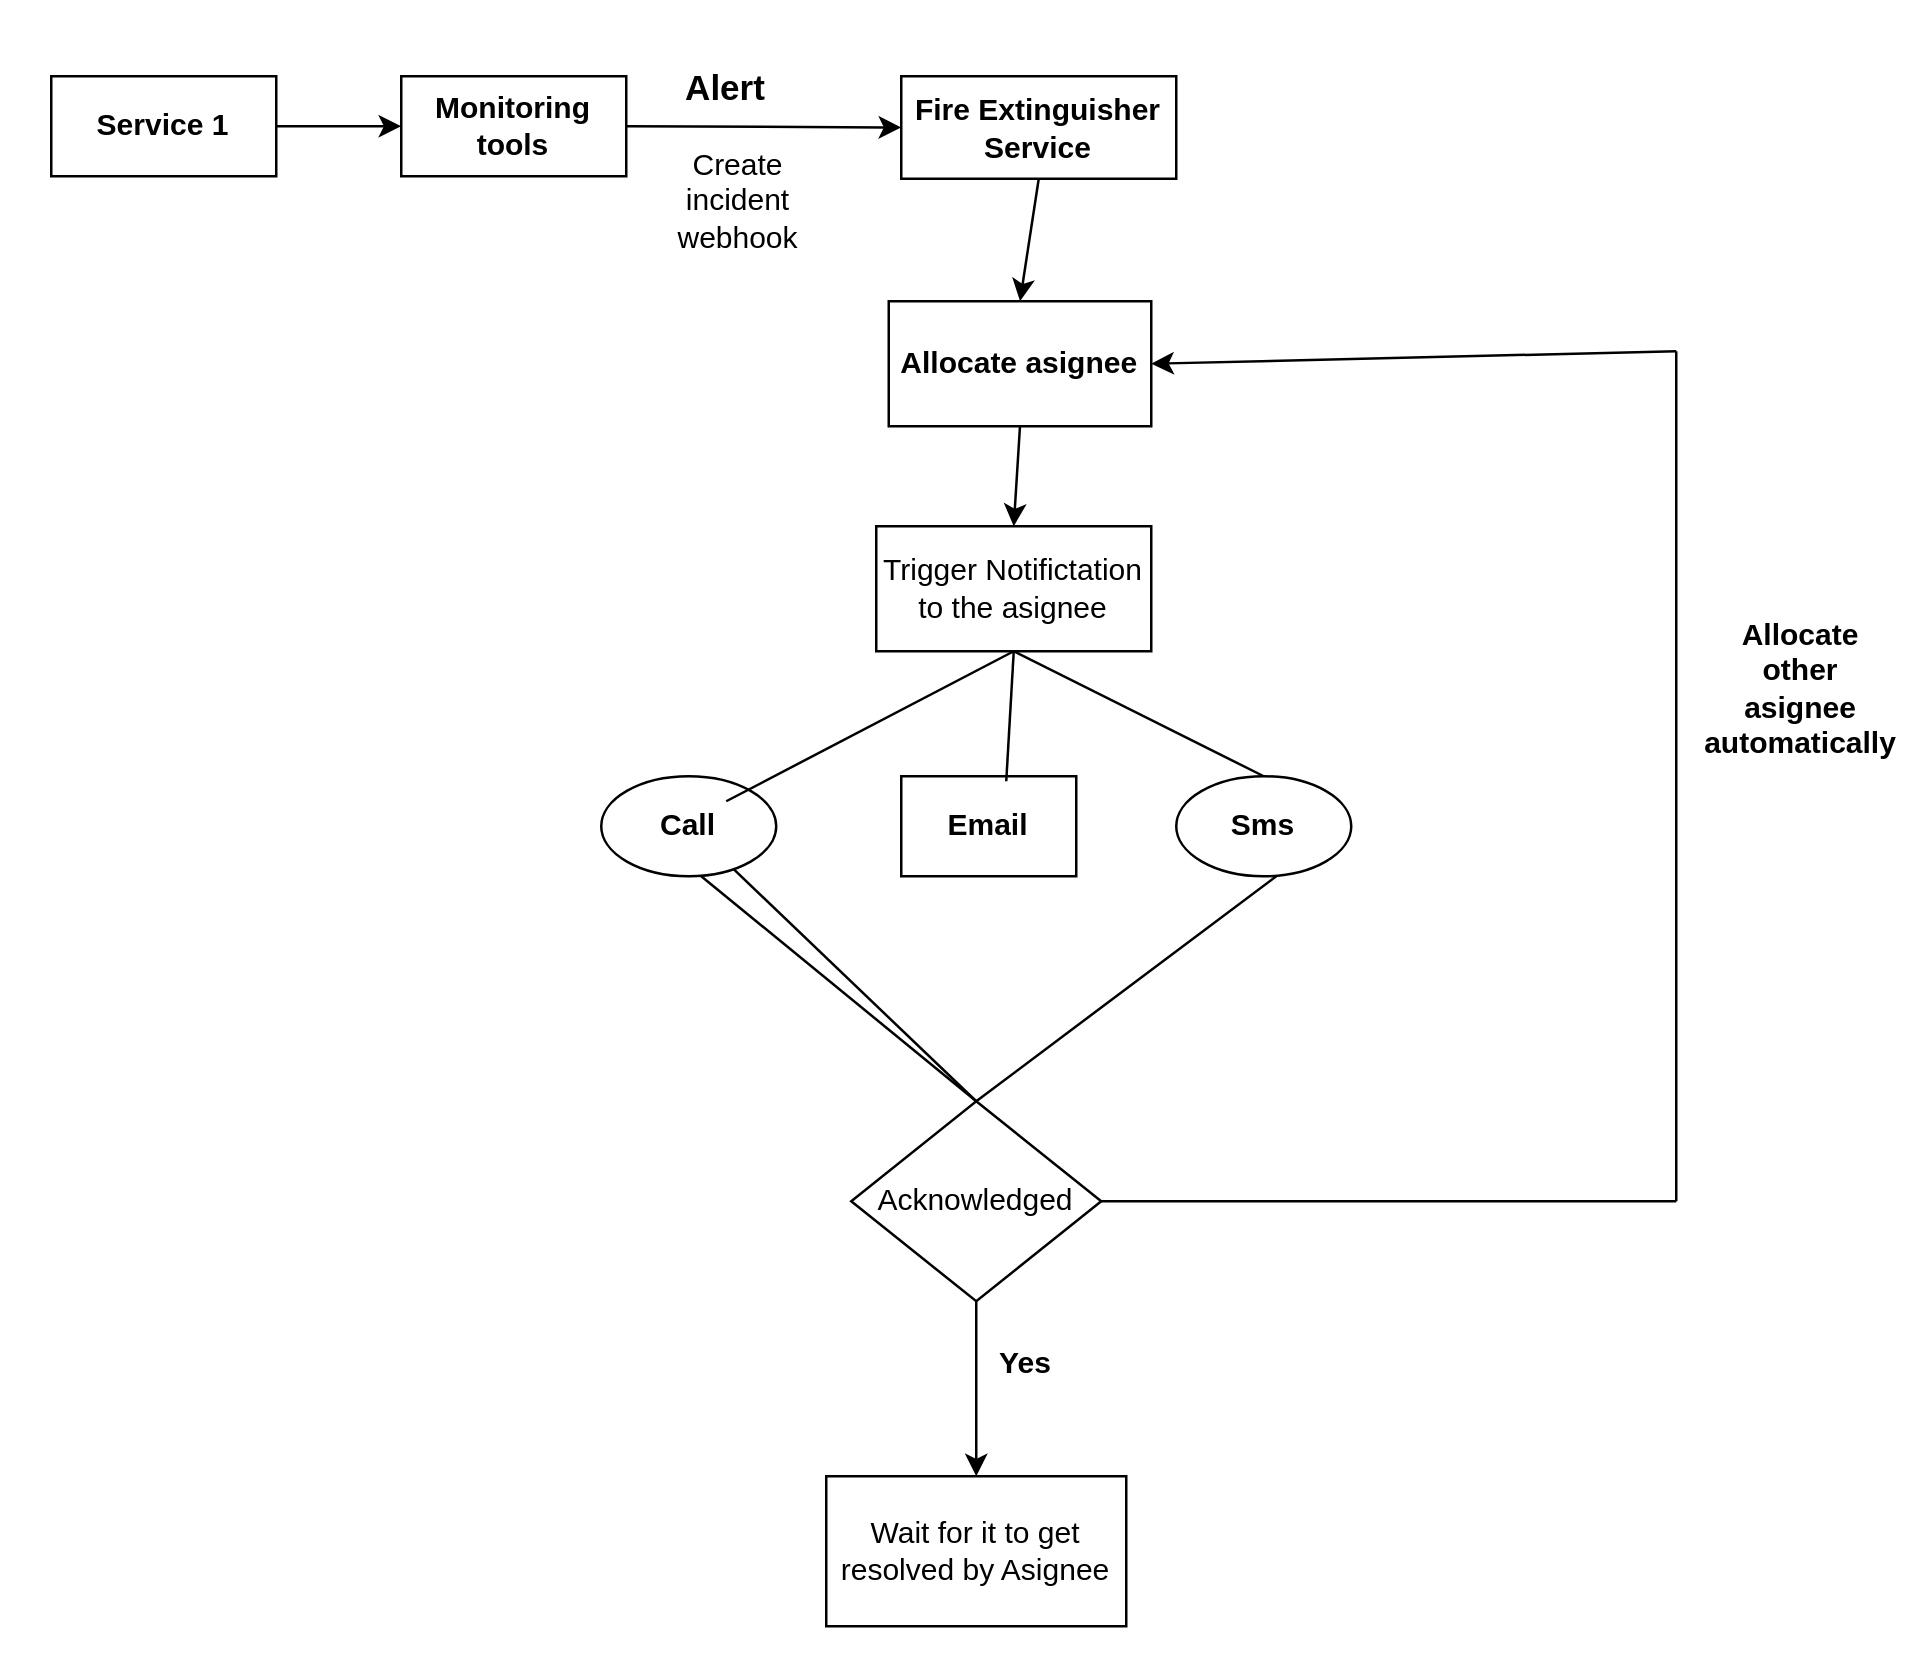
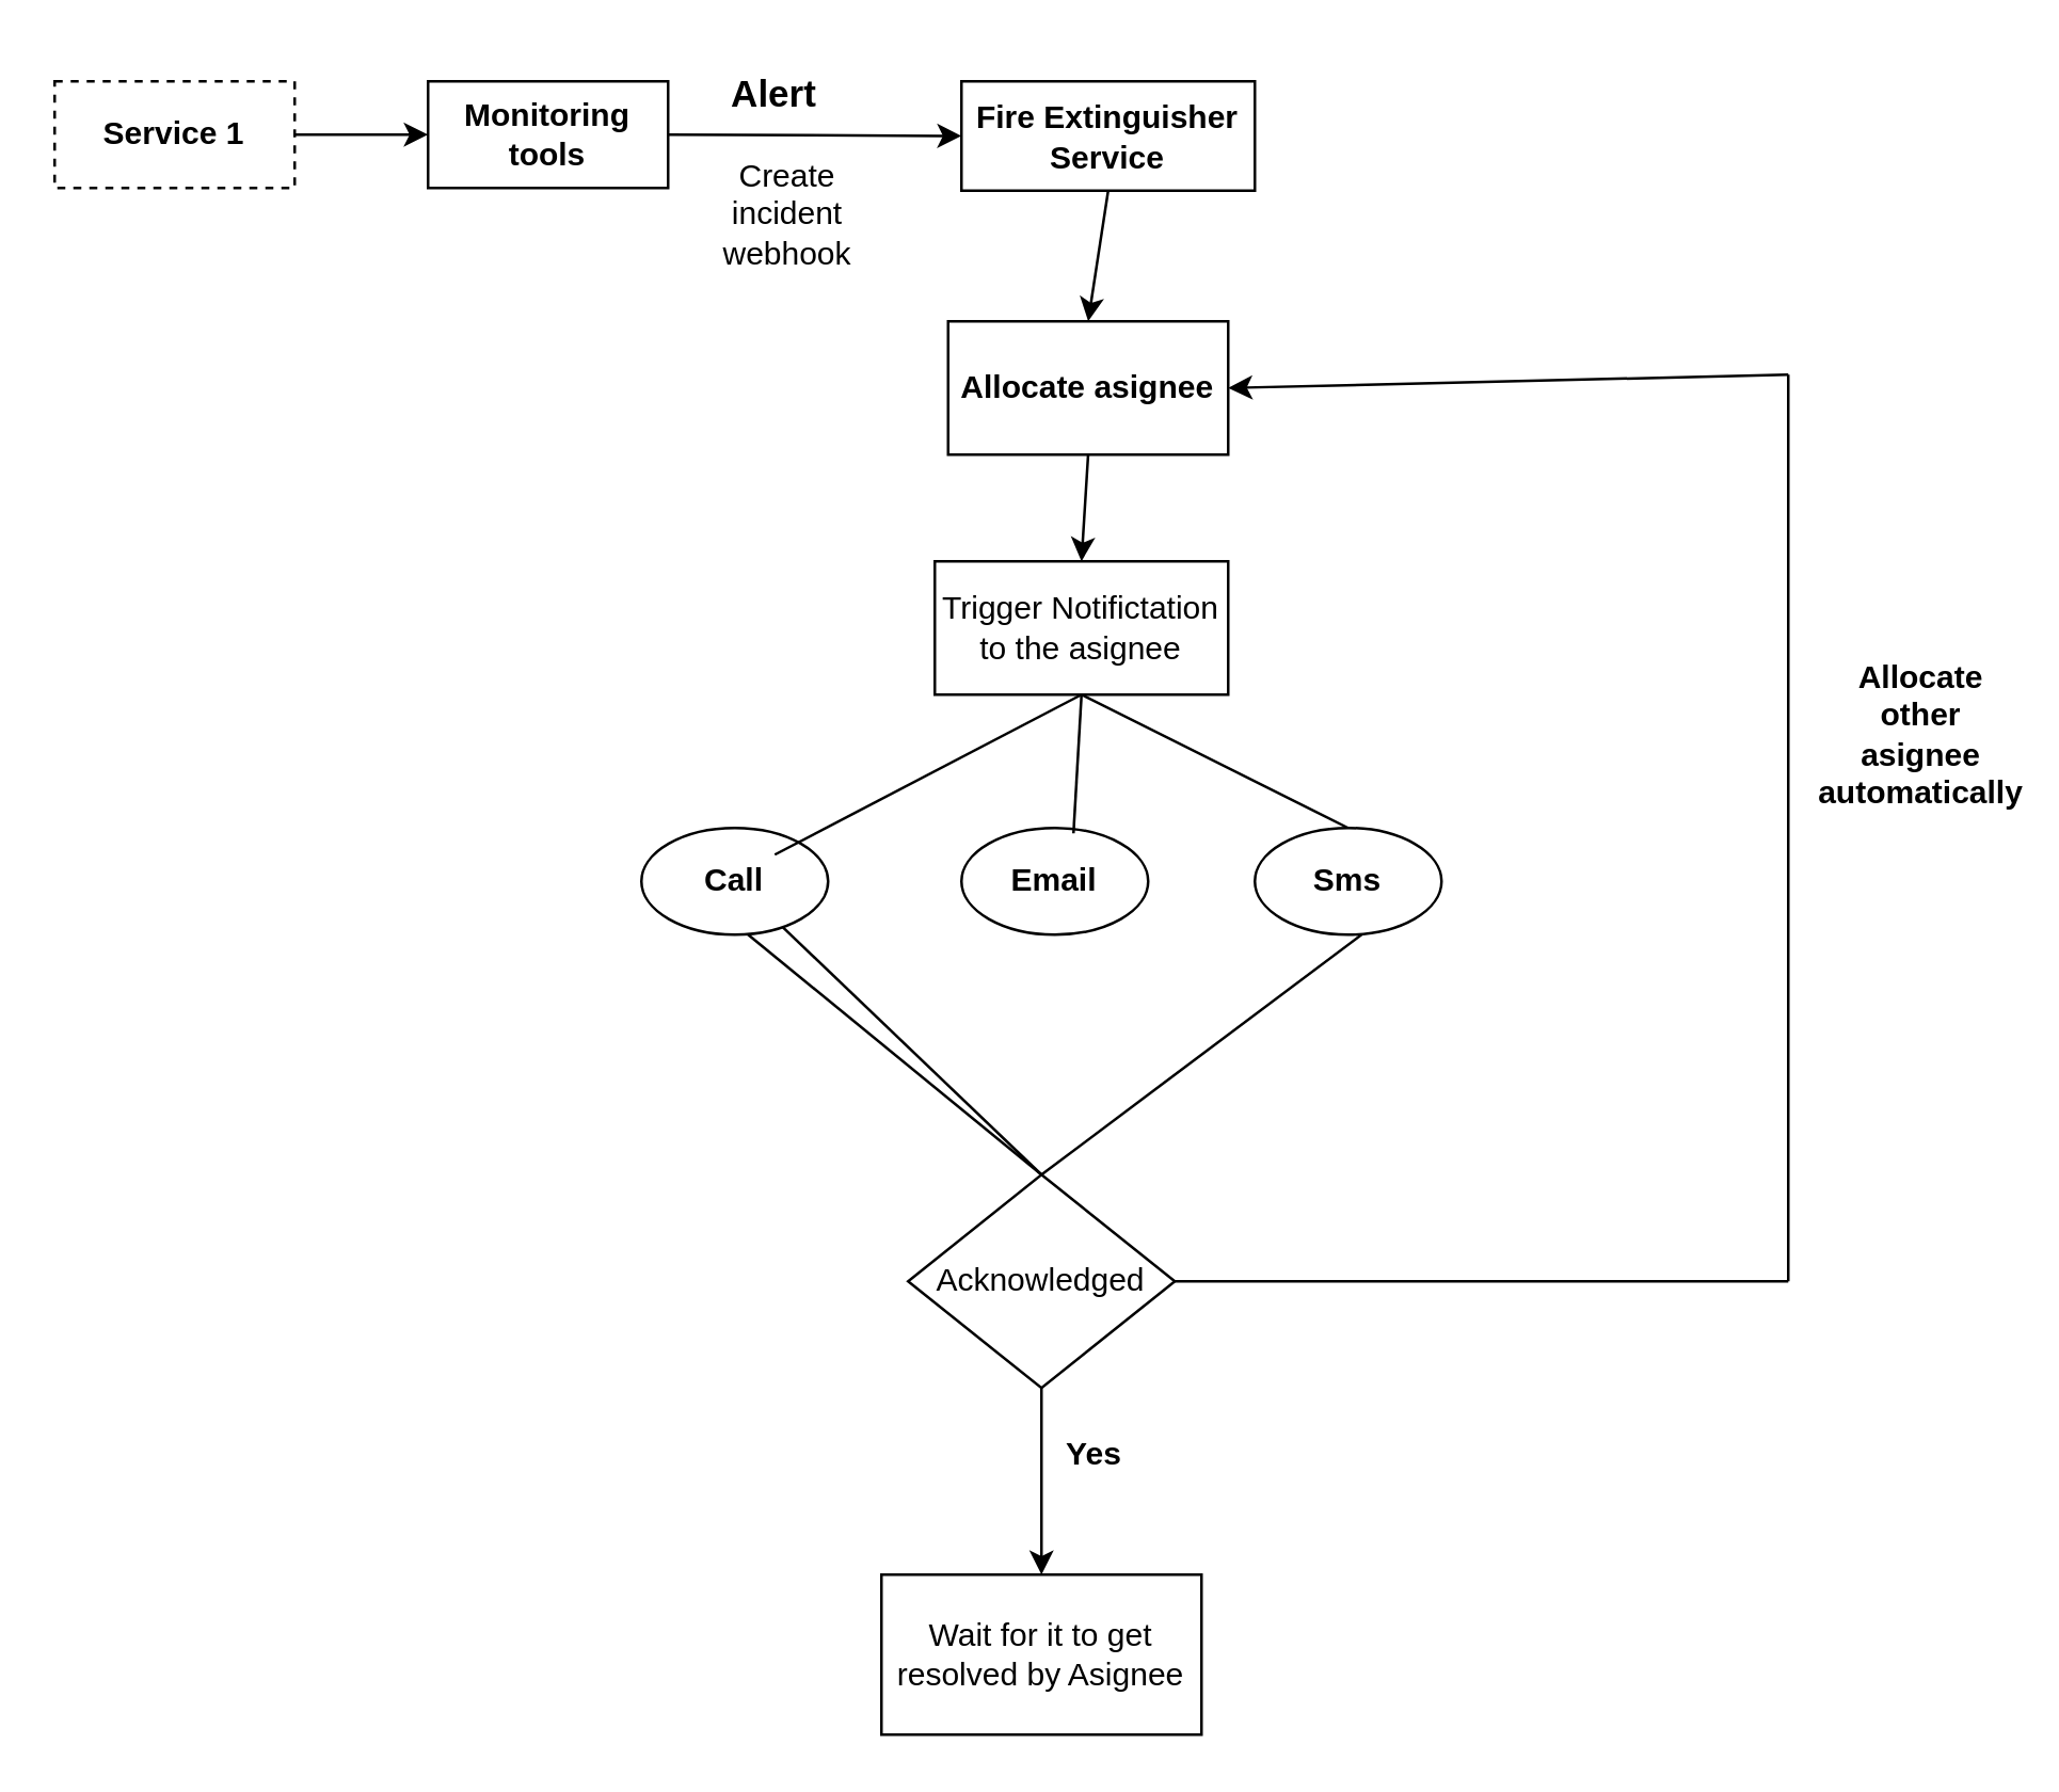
  <mxCell id="0" />
  <mxCell id="1" parent="0" />
- <mxCell id="2" value="&lt;b&gt;Service 1&lt;/b&gt;" style="rounded=0;whiteSpace=wrap;html=1;" vertex="1" parent="1"><mxGeometry x="20" y="30" width="90" height="40" as="geometry" /></mxCell>
+ <mxCell id="2" value="&lt;b&gt;Service 1&lt;/b&gt;" style="rounded=0;whiteSpace=wrap;html=1;dashed=1;" vertex="1" parent="1"><mxGeometry x="20" y="30" width="90" height="40" as="geometry" /></mxCell>
  <mxCell id="3" value="" style="endArrow=classic;html=1;rounded=0;exitX=1;exitY=0.5;exitDx=0;exitDy=0;" edge="1" parent="1" source="2"><mxGeometry width="50" height="50" relative="1" as="geometry"><mxPoint x="390" y="230" as="sourcePoint" /><mxPoint x="160" y="50" as="targetPoint" /><Array as="points" /></mxGeometry></mxCell>
  <mxCell id="4" value="&lt;b&gt;Monitoring tools&lt;/b&gt;" style="rounded=0;whiteSpace=wrap;html=1;" vertex="1" parent="1"><mxGeometry x="160" y="30" width="90" height="40" as="geometry" /></mxCell>
  <mxCell id="5" value="" style="endArrow=classic;html=1;rounded=0;exitX=1;exitY=0.5;exitDx=0;exitDy=0;entryX=0;entryY=0.5;entryDx=0;entryDy=0;" edge="1" parent="1" source="4" target="6"><mxGeometry width="50" height="50" relative="1" as="geometry"><mxPoint x="360" y="110" as="sourcePoint" /><mxPoint x="330" y="50" as="targetPoint" /></mxGeometry></mxCell>
  <mxCell id="6" value="&lt;b&gt;Fire Extinguisher Service&lt;/b&gt;" style="rounded=0;whiteSpace=wrap;html=1;" vertex="1" parent="1"><mxGeometry x="360" y="30" width="110" height="41" as="geometry" /></mxCell>
  <mxCell id="7" value="&lt;b&gt;&lt;font style=&quot;font-size: 14px;&quot;&gt;Alert&lt;/font&gt;&lt;/b&gt;" style="text;html=1;strokeColor=none;fillColor=none;align=center;verticalAlign=middle;whiteSpace=wrap;rounded=0;" vertex="1" parent="1"><mxGeometry x="260" y="20" width="60" height="30" as="geometry" /></mxCell>
  <mxCell id="8" value="Create incident webhook" style="text;html=1;strokeColor=none;fillColor=none;align=center;verticalAlign=middle;whiteSpace=wrap;rounded=0;" vertex="1" parent="1"><mxGeometry x="270" y="70" width="50" height="20" as="geometry" /></mxCell>
  <mxCell id="9" value="&lt;b&gt;Allocate asignee&lt;/b&gt;" style="rounded=0;whiteSpace=wrap;html=1;" vertex="1" parent="1"><mxGeometry x="355" y="120" width="105" height="50" as="geometry" /></mxCell>
  <mxCell id="10" value="Trigger Notifictation to the asignee" style="rounded=0;whiteSpace=wrap;html=1;" vertex="1" parent="1"><mxGeometry x="350" y="210" width="110" height="50" as="geometry" /></mxCell>
  <mxCell id="11" value="&lt;b&gt;Call&lt;/b&gt;" style="ellipse;whiteSpace=wrap;html=1;" vertex="1" parent="1"><mxGeometry x="240" y="310" width="70" height="40" as="geometry" /></mxCell>
- <mxCell id="12" value="&lt;b&gt;Email&lt;/b&gt;" style="whiteSpace=wrap;html=1;rounded=0;" vertex="1" parent="1"><mxGeometry x="360" y="310" width="70" height="40" as="geometry" /></mxCell>
+ <mxCell id="12" value="&lt;b&gt;Email&lt;/b&gt;" style="ellipse;whiteSpace=wrap;html=1;" vertex="1" parent="1"><mxGeometry x="360" y="310" width="70" height="40" as="geometry" /></mxCell>
  <mxCell id="13" value="&lt;b&gt;Sms&lt;/b&gt;" style="ellipse;whiteSpace=wrap;html=1;" vertex="1" parent="1"><mxGeometry x="470" y="310" width="70" height="40" as="geometry" /></mxCell>
  <mxCell id="14" value="" style="endArrow=none;html=1;rounded=0;entryX=0.5;entryY=1;entryDx=0;entryDy=0;" edge="1" parent="1" target="10"><mxGeometry width="50" height="50" relative="1" as="geometry"><mxPoint x="290" y="320" as="sourcePoint" /><mxPoint x="350" y="260" as="targetPoint" /></mxGeometry></mxCell>
  <mxCell id="15" value="" style="endArrow=none;html=1;rounded=0;entryX=0.5;entryY=1;entryDx=0;entryDy=0;exitX=0.6;exitY=0.05;exitDx=0;exitDy=0;exitPerimeter=0;" edge="1" parent="1" source="12" target="10"><mxGeometry width="50" height="50" relative="1" as="geometry"><mxPoint x="365" y="320" as="sourcePoint" /><mxPoint x="415" y="270" as="targetPoint" /></mxGeometry></mxCell>
  <mxCell id="16" value="" style="endArrow=none;html=1;rounded=0;exitX=0.5;exitY=1;exitDx=0;exitDy=0;entryX=0.5;entryY=0;entryDx=0;entryDy=0;" edge="1" parent="1" source="10" target="13"><mxGeometry width="50" height="50" relative="1" as="geometry"><mxPoint x="450" y="320" as="sourcePoint" /><mxPoint x="500" y="270" as="targetPoint" /></mxGeometry></mxCell>
  <mxCell id="17" value="" style="endArrow=classic;html=1;rounded=0;exitX=0.5;exitY=1;exitDx=0;exitDy=0;entryX=0.5;entryY=0;entryDx=0;entryDy=0;" edge="1" parent="1" source="9" target="10"><mxGeometry width="50" height="50" relative="1" as="geometry"><mxPoint x="390" y="230" as="sourcePoint" /><mxPoint x="408" y="190" as="targetPoint" /></mxGeometry></mxCell>
  <mxCell id="18" value="" style="endArrow=classic;html=1;rounded=0;entryX=0.5;entryY=0;entryDx=0;entryDy=0;exitX=0.5;exitY=1;exitDx=0;exitDy=0;" edge="1" parent="1" source="6" target="9"><mxGeometry width="50" height="50" relative="1" as="geometry"><mxPoint x="380" y="120" as="sourcePoint" /><mxPoint x="430" y="70" as="targetPoint" /></mxGeometry></mxCell>
  <mxCell id="19" value="" style="endArrow=none;html=1;rounded=0;exitX=0.5;exitY=0;exitDx=0;exitDy=0;" edge="1" parent="1" source="22"><mxGeometry width="50" height="50" relative="1" as="geometry"><mxPoint x="390" y="440" as="sourcePoint" /><mxPoint x="510" y="350" as="targetPoint" /></mxGeometry></mxCell>
  <mxCell id="20" value="" style="endArrow=none;html=1;rounded=0;exitX=0.5;exitY=0;exitDx=0;exitDy=0;" edge="1" parent="1" source="22" target="11"><mxGeometry width="50" height="50" relative="1" as="geometry"><mxPoint x="380" y="440" as="sourcePoint" /><mxPoint x="405" y="340" as="targetPoint" /></mxGeometry></mxCell>
  <mxCell id="21" value="" style="endArrow=none;html=1;rounded=0;entryX=0.5;entryY=0;entryDx=0;entryDy=0;" edge="1" parent="1" target="22"><mxGeometry width="50" height="50" relative="1" as="geometry"><mxPoint x="280" y="350" as="sourcePoint" /><mxPoint x="370" y="440" as="targetPoint" /></mxGeometry></mxCell>
  <mxCell id="22" value="Acknowledged" style="rhombus;whiteSpace=wrap;html=1;" vertex="1" parent="1"><mxGeometry x="340" y="440" width="100" height="80" as="geometry" /></mxCell>
  <mxCell id="23" value="" style="endArrow=classic;html=1;rounded=0;exitX=0.5;exitY=1;exitDx=0;exitDy=0;" edge="1" parent="1" source="22"><mxGeometry width="50" height="50" relative="1" as="geometry"><mxPoint x="390" y="540" as="sourcePoint" /><mxPoint x="390" y="590" as="targetPoint" /></mxGeometry></mxCell>
  <mxCell id="24" value="Wait for it to get resolved by Asignee" style="rounded=0;whiteSpace=wrap;html=1;" vertex="1" parent="1"><mxGeometry x="330" y="590" width="120" height="60" as="geometry" /></mxCell>
  <mxCell id="25" value="&lt;b&gt;Yes&lt;/b&gt;" style="text;html=1;strokeColor=none;fillColor=none;align=center;verticalAlign=middle;whiteSpace=wrap;rounded=0;" vertex="1" parent="1"><mxGeometry x="380" y="530" width="60" height="30" as="geometry" /></mxCell>
  <mxCell id="26" value="" style="endArrow=none;html=1;rounded=0;" edge="1" parent="1"><mxGeometry width="50" height="50" relative="1" as="geometry"><mxPoint x="440" y="480" as="sourcePoint" /><mxPoint x="670" y="480" as="targetPoint" /></mxGeometry></mxCell>
  <mxCell id="27" value="" style="endArrow=none;html=1;rounded=0;" edge="1" parent="1"><mxGeometry width="50" height="50" relative="1" as="geometry"><mxPoint x="670" y="480" as="sourcePoint" /><mxPoint x="670" y="140" as="targetPoint" /></mxGeometry></mxCell>
  <mxCell id="28" value="" style="endArrow=classic;html=1;rounded=0;entryX=1;entryY=0.5;entryDx=0;entryDy=0;" edge="1" parent="1" target="9"><mxGeometry width="50" height="50" relative="1" as="geometry"><mxPoint x="670" y="140" as="sourcePoint" /><mxPoint x="720" y="90" as="targetPoint" /></mxGeometry></mxCell>
  <mxCell id="29" value="&lt;b&gt;Allocate other asignee automatically&lt;/b&gt;" style="text;html=1;strokeColor=none;fillColor=none;align=center;verticalAlign=middle;whiteSpace=wrap;rounded=0;" vertex="1" parent="1"><mxGeometry x="690" y="260" width="60" height="30" as="geometry" /></mxCell>
